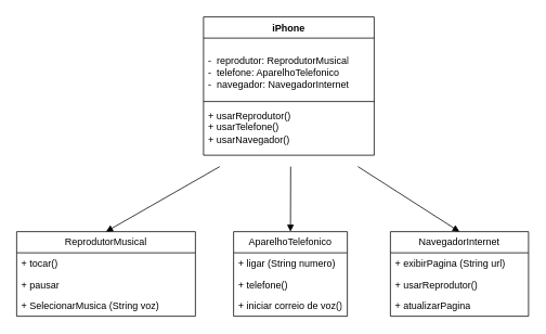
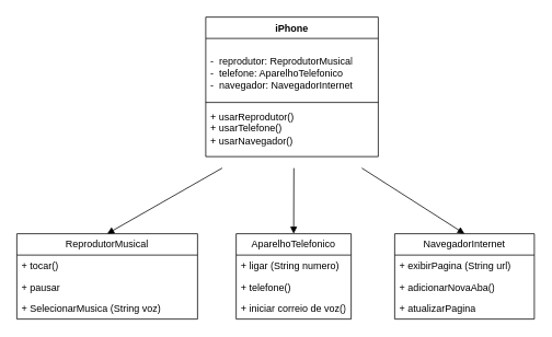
  <mxCell id="0" />
  <mxCell id="1" parent="0" />
  <mxCell id="2" value="iPhone" style="swimlane;fontStyle=1;align=center;verticalAlign=top;childLayout=stackLayout;horizontal=1;startSize=26;horizontalStack=0;resizeParent=1;resizeParentMax=0;resizeLast=0;collapsible=1;marginBottom=0;whiteSpace=wrap;html=1;" vertex="1" parent="1"><mxGeometry x="250" y="20" width="210" height="170" as="geometry" /></mxCell>
  <mxCell id="3" value="&lt;div&gt;&lt;br&gt;&lt;/div&gt;&lt;div&gt;-&amp;nbsp; reprodutor: ReprodutorMusical&lt;/div&gt;&lt;div&gt;-&amp;nbsp; telefone: AparelhoTelefonico&lt;/div&gt;&lt;div&gt;-&amp;nbsp; navegador: NavegadorInternet&lt;/div&gt;&lt;div&gt;&lt;br&gt;&lt;/div&gt;" style="text;strokeColor=none;fillColor=none;align=left;verticalAlign=top;spacingLeft=4;spacingRight=4;overflow=hidden;rotatable=0;points=[[0,0.5],[1,0.5]];portConstraint=eastwest;whiteSpace=wrap;html=1;" vertex="1" parent="2"><mxGeometry y="26" width="210" height="74" as="geometry" /></mxCell>
  <mxCell id="4" value="" style="line;strokeWidth=1;fillColor=none;align=left;verticalAlign=middle;spacingTop=-1;spacingLeft=3;spacingRight=3;rotatable=0;labelPosition=right;points=[];portConstraint=eastwest;strokeColor=inherit;" vertex="1" parent="2"><mxGeometry y="100" width="210" height="8" as="geometry" /></mxCell>
  <mxCell id="5" value="&lt;div&gt;+ usarReprodutor()&lt;/div&gt;&lt;div&gt;+ usarTelefone()&lt;/div&gt;&lt;div&gt;+ usarNavegador()&lt;br&gt;&lt;/div&gt;" style="text;strokeColor=none;fillColor=none;align=left;verticalAlign=top;spacingLeft=4;spacingRight=4;overflow=hidden;rotatable=0;points=[[0,0.5],[1,0.5]];portConstraint=eastwest;whiteSpace=wrap;html=1;" vertex="1" parent="2"><mxGeometry y="108" width="210" height="62" as="geometry" /></mxCell>
  <mxCell id="6" value="" style="html=1;verticalAlign=bottom;endArrow=block;curved=0;rounded=0;entryX=0.5;entryY=0;entryDx=0;entryDy=0;" edge="1" parent="1" target="8"><mxGeometry width="80" relative="1" as="geometry"><mxPoint x="270" y="204" as="sourcePoint" /><mxPoint x="130" y="274" as="targetPoint" /></mxGeometry></mxCell>
  <mxCell id="7" value="" style="html=1;verticalAlign=bottom;endArrow=block;curved=0;rounded=0;entryX=0.5;entryY=0;entryDx=0;entryDy=0;" edge="1" parent="1" target="12"><mxGeometry width="80" relative="1" as="geometry"><mxPoint x="440" y="204" as="sourcePoint" /><mxPoint x="500" y="254" as="targetPoint" /></mxGeometry></mxCell>
  <mxCell id="8" value="ReprodutorMusical" style="swimlane;fontStyle=0;childLayout=stackLayout;horizontal=1;startSize=26;fillColor=none;horizontalStack=0;resizeParent=1;resizeParentMax=0;resizeLast=0;collapsible=1;marginBottom=0;whiteSpace=wrap;html=1;" vertex="1" parent="1"><mxGeometry x="20" y="284" width="220" height="104" as="geometry" /></mxCell>
  <mxCell id="9" value="+ tocar()" style="text;strokeColor=none;fillColor=none;align=left;verticalAlign=top;spacingLeft=4;spacingRight=4;overflow=hidden;rotatable=0;points=[[0,0.5],[1,0.5]];portConstraint=eastwest;whiteSpace=wrap;html=1;" vertex="1" parent="8"><mxGeometry y="26" width="220" height="26" as="geometry" /></mxCell>
  <mxCell id="10" value="+ pausar" style="text;strokeColor=none;fillColor=none;align=left;verticalAlign=top;spacingLeft=4;spacingRight=4;overflow=hidden;rotatable=0;points=[[0,0.5],[1,0.5]];portConstraint=eastwest;whiteSpace=wrap;html=1;" vertex="1" parent="8"><mxGeometry y="52" width="220" height="26" as="geometry" /></mxCell>
  <mxCell id="11" value="+ SelecionarMusica (String voz)" style="text;strokeColor=none;fillColor=none;align=left;verticalAlign=top;spacingLeft=4;spacingRight=4;overflow=hidden;rotatable=0;points=[[0,0.5],[1,0.5]];portConstraint=eastwest;whiteSpace=wrap;html=1;" vertex="1" parent="8"><mxGeometry y="78" width="220" height="26" as="geometry" /></mxCell>
  <mxCell id="12" value="NavegadorInternet" style="swimlane;fontStyle=0;childLayout=stackLayout;horizontal=1;startSize=26;fillColor=none;horizontalStack=0;resizeParent=1;resizeParentMax=0;resizeLast=0;collapsible=1;marginBottom=0;whiteSpace=wrap;html=1;" vertex="1" parent="1"><mxGeometry x="480" y="284" width="170" height="104" as="geometry" /></mxCell>
  <mxCell id="13" value="+ exibirPagina (String url)" style="text;strokeColor=none;fillColor=none;align=left;verticalAlign=top;spacingLeft=4;spacingRight=4;overflow=hidden;rotatable=0;points=[[0,0.5],[1,0.5]];portConstraint=eastwest;whiteSpace=wrap;html=1;" vertex="1" parent="12"><mxGeometry y="26" width="170" height="26" as="geometry" /></mxCell>
- <mxCell id="14" value="+ usarReprodutor()" style="text;strokeColor=none;fillColor=none;align=left;verticalAlign=top;spacingLeft=4;spacingRight=4;overflow=hidden;rotatable=0;points=[[0,0.5],[1,0.5]];portConstraint=eastwest;whiteSpace=wrap;html=1;" vertex="1" parent="12"><mxGeometry y="52" width="170" height="26" as="geometry" /></mxCell>
+ <mxCell id="14" value="+ adicionarNovaAba()" style="text;strokeColor=none;fillColor=none;align=left;verticalAlign=top;spacingLeft=4;spacingRight=4;overflow=hidden;rotatable=0;points=[[0,0.5],[1,0.5]];portConstraint=eastwest;whiteSpace=wrap;html=1;" vertex="1" parent="12"><mxGeometry y="52" width="170" height="26" as="geometry" /></mxCell>
  <mxCell id="15" value="+ atualizarPagina" style="text;strokeColor=none;fillColor=none;align=left;verticalAlign=top;spacingLeft=4;spacingRight=4;overflow=hidden;rotatable=0;points=[[0,0.5],[1,0.5]];portConstraint=eastwest;whiteSpace=wrap;html=1;" vertex="1" parent="12"><mxGeometry y="78" width="170" height="26" as="geometry" /></mxCell>
  <mxCell id="16" value="" style="html=1;verticalAlign=bottom;endArrow=block;curved=0;rounded=0;entryX=0.5;entryY=0;entryDx=0;entryDy=0;" edge="1" parent="1" target="17"><mxGeometry width="80" relative="1" as="geometry"><mxPoint x="357.25" y="204" as="sourcePoint" /><mxPoint x="353" y="274" as="targetPoint" /><Array as="points" /></mxGeometry></mxCell>
  <mxCell id="17" value="AparelhoTelefonico" style="swimlane;fontStyle=0;childLayout=stackLayout;horizontal=1;startSize=26;fillColor=none;horizontalStack=0;resizeParent=1;resizeParentMax=0;resizeLast=0;collapsible=1;marginBottom=0;whiteSpace=wrap;html=1;" vertex="1" parent="1"><mxGeometry x="287" y="284" width="140" height="104" as="geometry" /></mxCell>
  <mxCell id="18" value="+ ligar (String numero)" style="text;strokeColor=none;fillColor=none;align=left;verticalAlign=top;spacingLeft=4;spacingRight=4;overflow=hidden;rotatable=0;points=[[0,0.5],[1,0.5]];portConstraint=eastwest;whiteSpace=wrap;html=1;" vertex="1" parent="17"><mxGeometry y="26" width="140" height="26" as="geometry" /></mxCell>
  <mxCell id="19" value="+ telefone()" style="text;strokeColor=none;fillColor=none;align=left;verticalAlign=top;spacingLeft=4;spacingRight=4;overflow=hidden;rotatable=0;points=[[0,0.5],[1,0.5]];portConstraint=eastwest;whiteSpace=wrap;html=1;" vertex="1" parent="17"><mxGeometry y="52" width="140" height="26" as="geometry" /></mxCell>
  <mxCell id="20" value="+ iniciar correio de voz()" style="text;strokeColor=none;fillColor=none;align=left;verticalAlign=top;spacingLeft=4;spacingRight=4;overflow=hidden;rotatable=0;points=[[0,0.5],[1,0.5]];portConstraint=eastwest;whiteSpace=wrap;html=1;" vertex="1" parent="17"><mxGeometry y="78" width="140" height="26" as="geometry" /></mxCell>
